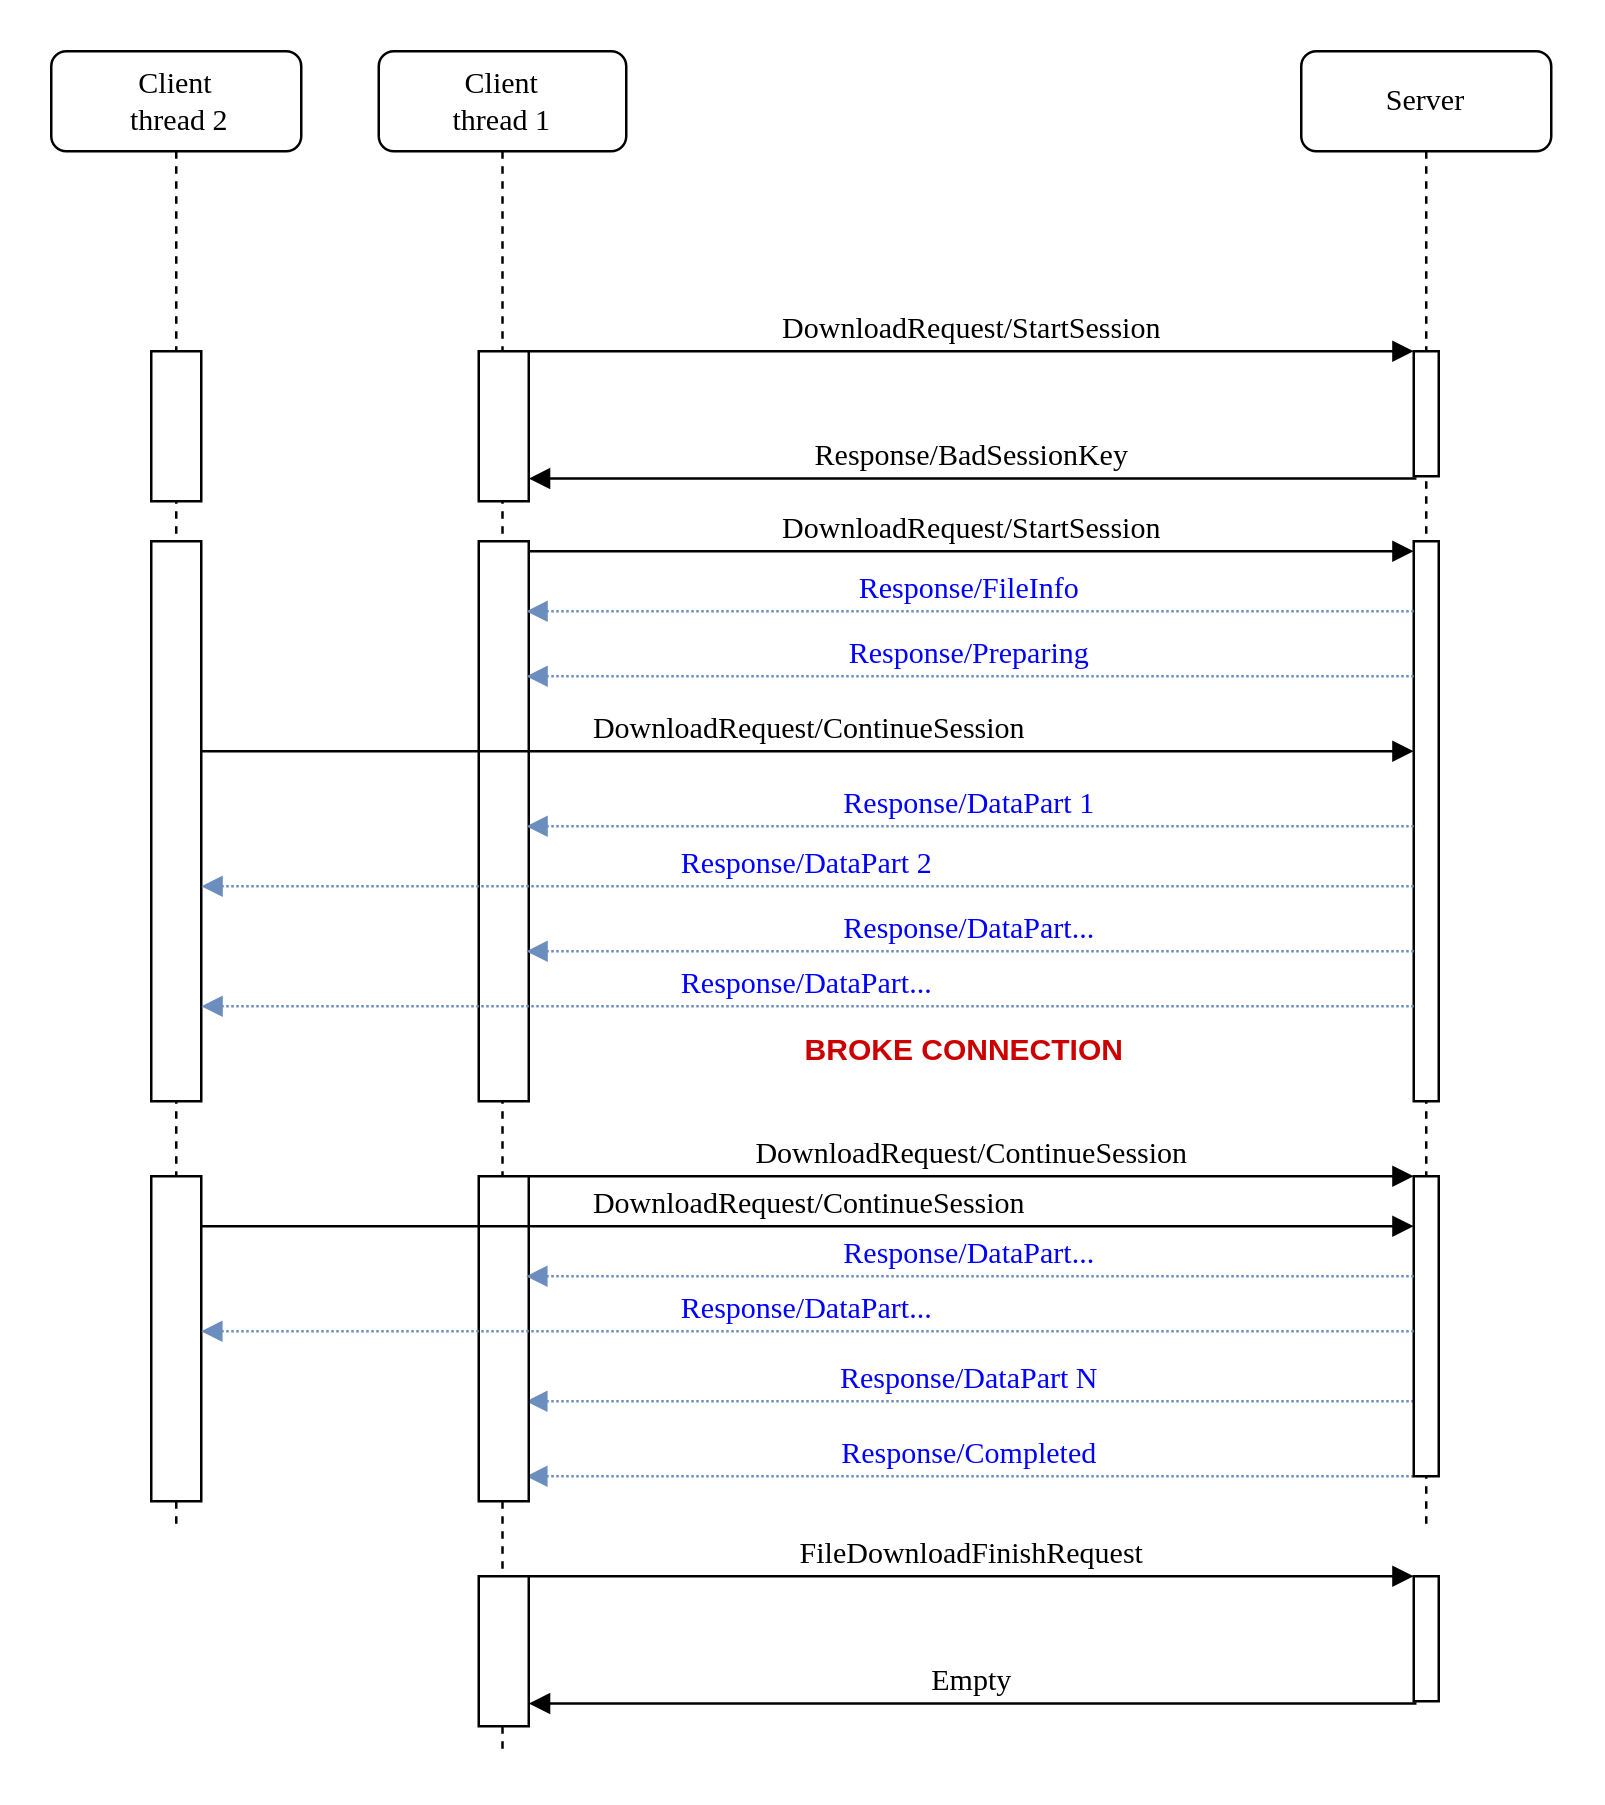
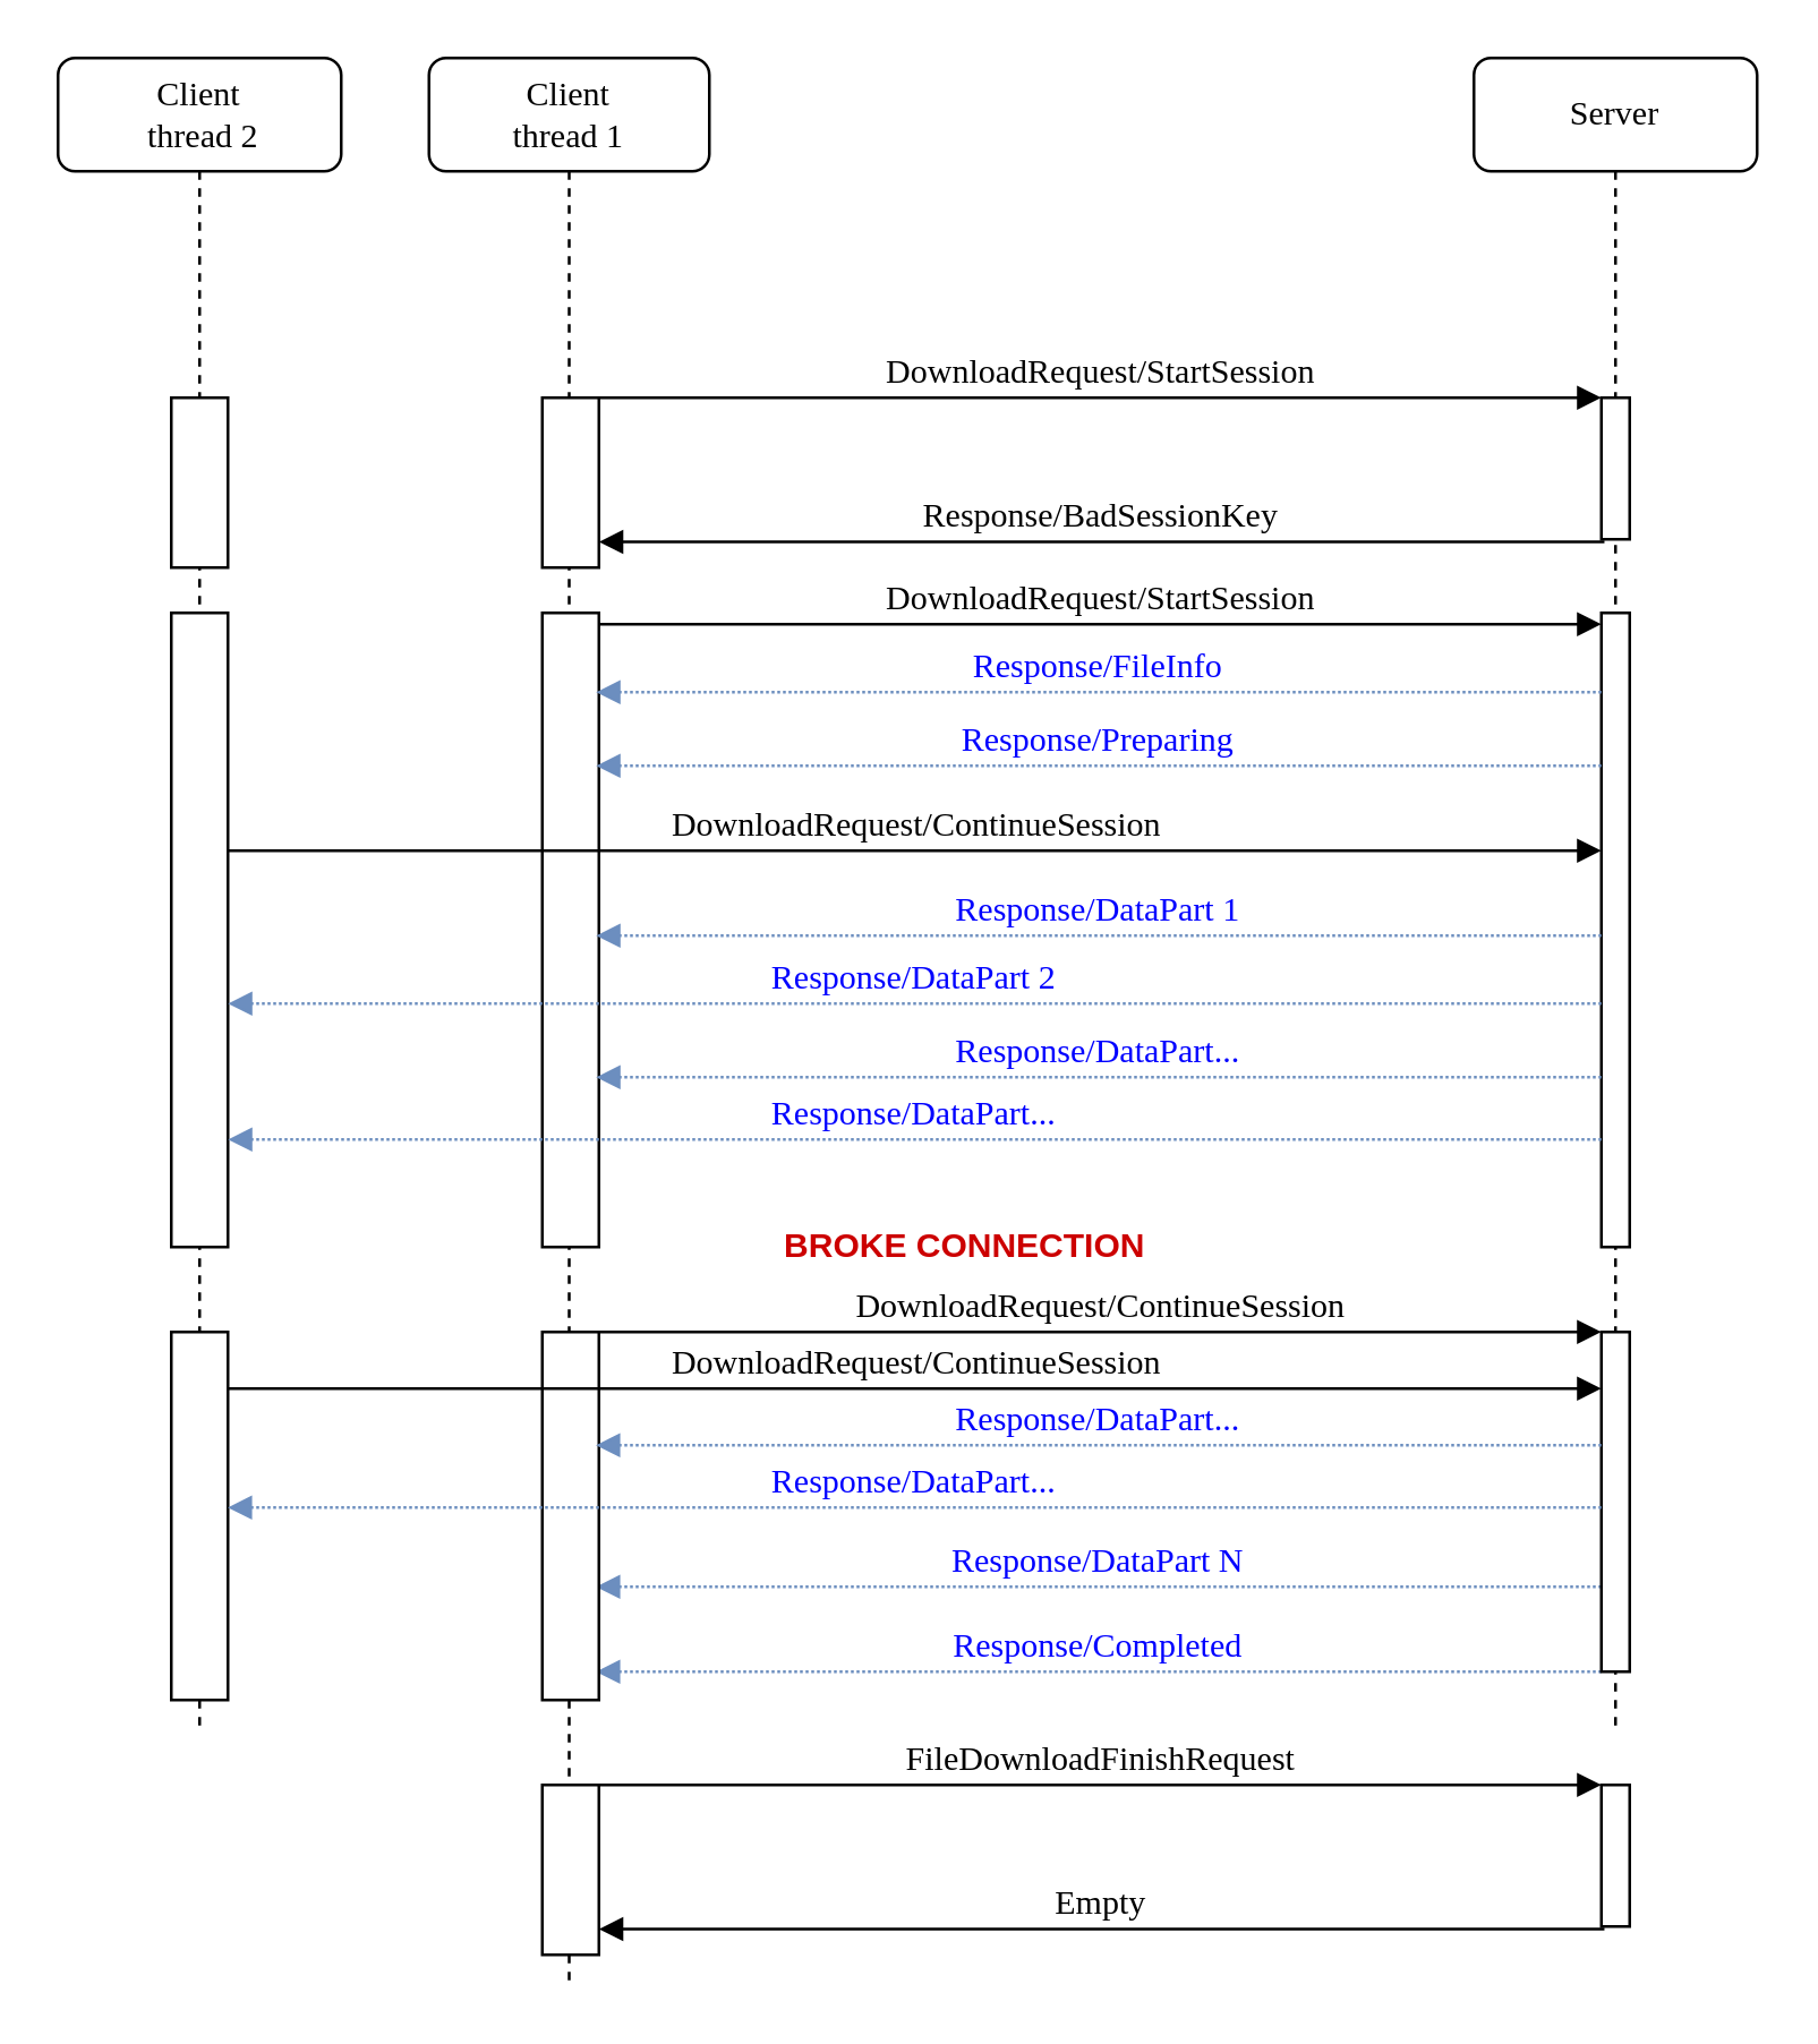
  <mxCell id="0" />
  <mxCell id="1" parent="0" />
  <mxCell id="2" value="Server" style="shape=umlLifeline;perimeter=lifelinePerimeter;whiteSpace=wrap;html=1;container=1;collapsible=0;recursiveResize=0;outlineConnect=0;rounded=1;shadow=0;comic=0;labelBackgroundColor=none;strokeWidth=1;fontFamily=Verdana;fontSize=12;align=center;" parent="1" vertex="1"><mxGeometry x="520" y="20" width="100" height="590" as="geometry" /></mxCell>
  <mxCell id="3" value="" style="html=1;points=[];perimeter=orthogonalPerimeter;rounded=0;shadow=0;comic=0;labelBackgroundColor=none;strokeWidth=1;fontFamily=Verdana;fontSize=12;align=center;" parent="2" vertex="1"><mxGeometry x="45" y="120" width="10" height="50" as="geometry" /></mxCell>
  <mxCell id="4" value="" style="html=1;points=[];perimeter=orthogonalPerimeter;rounded=0;shadow=0;comic=0;labelBackgroundColor=none;strokeWidth=1;fontFamily=Verdana;fontSize=12;align=center;" parent="2" vertex="1"><mxGeometry x="45" y="196" width="10" height="224" as="geometry" /></mxCell>
  <mxCell id="5" value="Client&lt;br&gt;thread 1" style="shape=umlLifeline;perimeter=lifelinePerimeter;whiteSpace=wrap;html=1;container=1;collapsible=0;recursiveResize=0;outlineConnect=0;rounded=1;shadow=0;comic=0;labelBackgroundColor=none;strokeWidth=1;fontFamily=Verdana;fontSize=12;align=center;" parent="1" vertex="1"><mxGeometry x="151" y="20" width="99" height="680" as="geometry" /></mxCell>
  <mxCell id="6" value="" style="html=1;points=[];perimeter=orthogonalPerimeter;rounded=0;shadow=0;comic=0;labelBackgroundColor=none;strokeWidth=1;fontFamily=Verdana;fontSize=12;align=center;" parent="5" vertex="1"><mxGeometry x="40" y="120" width="20" height="60" as="geometry" /></mxCell>
  <mxCell id="7" value="" style="html=1;points=[];perimeter=orthogonalPerimeter;rounded=0;shadow=0;comic=0;labelBackgroundColor=none;strokeWidth=1;fontFamily=Verdana;fontSize=12;align=center;" parent="5" vertex="1"><mxGeometry x="40" y="196" width="20" height="224" as="geometry" /></mxCell>
  <mxCell id="8" value="DownloadRequest/StartSession" style="html=1;verticalAlign=bottom;endArrow=block;entryX=0;entryY=0;labelBackgroundColor=none;fontFamily=Verdana;fontSize=12;edgeStyle=elbowEdgeStyle;elbow=vertical;" parent="1" source="6" target="3" edge="1"><mxGeometry relative="1" as="geometry"><mxPoint x="470" y="150" as="sourcePoint" /></mxGeometry></mxCell>
  <mxCell id="9" value="Response/BadSessionKey" style="html=1;verticalAlign=bottom;endArrow=block;labelBackgroundColor=none;fontFamily=Verdana;fontSize=12;elbow=vertical;exitX=0.109;exitY=1.018;exitDx=0;exitDy=0;exitPerimeter=0;" parent="1" source="3" target="6" edge="1"><mxGeometry relative="1" as="geometry"><mxPoint x="540" y="197" as="sourcePoint" /><mxPoint x="200.5" y="202" as="targetPoint" /></mxGeometry></mxCell>
  <mxCell id="10" value="DownloadRequest/StartSession" style="html=1;verticalAlign=bottom;endArrow=block;labelBackgroundColor=none;fontFamily=Verdana;fontSize=12;edgeStyle=elbowEdgeStyle;elbow=vertical;" parent="1" source="7" target="4" edge="1"><mxGeometry relative="1" as="geometry"><mxPoint x="210" y="220.167" as="sourcePoint" /><mxPoint x="534" y="220" as="targetPoint" /><Array as="points"><mxPoint x="270" y="220" /></Array></mxGeometry></mxCell>
  <mxCell id="11" value="Response/FileInfo" style="html=1;verticalAlign=bottom;endArrow=block;labelBackgroundColor=none;fontFamily=Verdana;fontSize=12;elbow=vertical;dashed=1;dashPattern=1 1;fillColor=#dae8fc;strokeColor=#6c8ebf;fontColor=#0000FF;" parent="1" source="4" edge="1"><mxGeometry relative="1" as="geometry"><mxPoint x="535.09" y="244" as="sourcePoint" /><mxPoint x="210" y="244" as="targetPoint" /></mxGeometry></mxCell>
  <mxCell id="12" value="Response/Preparing" style="html=1;verticalAlign=bottom;endArrow=block;labelBackgroundColor=none;fontFamily=Verdana;fontSize=12;elbow=vertical;dashed=1;dashPattern=1 1;fillColor=#dae8fc;strokeColor=#6c8ebf;fontColor=#0000FF;" parent="1" source="4" edge="1"><mxGeometry relative="1" as="geometry"><mxPoint x="535.09" y="270" as="sourcePoint" /><mxPoint x="210" y="270" as="targetPoint" /></mxGeometry></mxCell>
  <mxCell id="13" value="Response/DataPart 1" style="html=1;verticalAlign=bottom;endArrow=block;labelBackgroundColor=none;fontFamily=Verdana;fontSize=12;elbow=vertical;dashed=1;dashPattern=1 1;fillColor=#dae8fc;strokeColor=#6c8ebf;fontColor=#0000FF;" parent="1" source="4" edge="1"><mxGeometry relative="1" as="geometry"><mxPoint x="535.09" y="330" as="sourcePoint" /><mxPoint x="210" y="330" as="targetPoint" /></mxGeometry></mxCell>
  <mxCell id="14" value="Response/DataPart..." style="html=1;verticalAlign=bottom;endArrow=block;labelBackgroundColor=none;fontFamily=Verdana;fontSize=12;elbow=vertical;dashed=1;dashPattern=1 1;fillColor=#dae8fc;strokeColor=#6c8ebf;fontColor=#0000FF;" parent="1" source="4" edge="1"><mxGeometry relative="1" as="geometry"><mxPoint x="535.09" y="380" as="sourcePoint" /><mxPoint x="210" y="380" as="targetPoint" /></mxGeometry></mxCell>
  <mxCell id="15" value="Response/DataPart N" style="html=1;verticalAlign=bottom;endArrow=block;labelBackgroundColor=none;fontFamily=Verdana;fontSize=12;elbow=vertical;dashed=1;dashPattern=1 1;fillColor=#dae8fc;strokeColor=#6c8ebf;fontColor=#0000FF;" parent="1" source="25" edge="1"><mxGeometry relative="1" as="geometry"><mxPoint x="535" y="560" as="sourcePoint" /><mxPoint x="209.91" y="560" as="targetPoint" /></mxGeometry></mxCell>
  <mxCell id="16" value="Response/Completed" style="html=1;verticalAlign=bottom;endArrow=block;labelBackgroundColor=none;fontFamily=Verdana;fontSize=12;elbow=vertical;dashed=1;dashPattern=1 1;fillColor=#dae8fc;strokeColor=#6c8ebf;fontColor=#0000FF;" parent="1" source="25" edge="1"><mxGeometry relative="1" as="geometry"><mxPoint x="535" y="590" as="sourcePoint" /><mxPoint x="209.91" y="590" as="targetPoint" /></mxGeometry></mxCell>
  <mxCell id="17" value="Client&lt;br&gt;&amp;nbsp;thread 2" style="shape=umlLifeline;perimeter=lifelinePerimeter;whiteSpace=wrap;html=1;container=1;collapsible=0;recursiveResize=0;outlineConnect=0;rounded=1;shadow=0;comic=0;labelBackgroundColor=none;strokeWidth=1;fontFamily=Verdana;fontSize=12;align=center;" parent="1" vertex="1"><mxGeometry x="20" y="20" width="100" height="590" as="geometry" /></mxCell>
  <mxCell id="18" value="" style="html=1;points=[];perimeter=orthogonalPerimeter;rounded=0;shadow=0;comic=0;labelBackgroundColor=none;strokeWidth=1;fontFamily=Verdana;fontSize=12;align=center;" parent="17" vertex="1"><mxGeometry x="40" y="120" width="20" height="60" as="geometry" /></mxCell>
  <mxCell id="19" value="" style="html=1;points=[];perimeter=orthogonalPerimeter;rounded=0;shadow=0;comic=0;labelBackgroundColor=none;strokeWidth=1;fontFamily=Verdana;fontSize=12;align=center;" parent="17" vertex="1"><mxGeometry x="40" y="196" width="20" height="224" as="geometry" /></mxCell>
  <mxCell id="20" value="DownloadRequest/ContinueSession" style="html=1;verticalAlign=bottom;endArrow=block;labelBackgroundColor=none;fontFamily=Verdana;fontSize=12;edgeStyle=elbowEdgeStyle;elbow=vertical;" parent="1" target="4" edge="1"><mxGeometry relative="1" as="geometry"><mxPoint x="80" y="300" as="sourcePoint" /><mxPoint x="530" y="300" as="targetPoint" /><Array as="points"><mxPoint x="189" y="300" /></Array></mxGeometry></mxCell>
  <mxCell id="21" value="Response/DataPart 2" style="html=1;verticalAlign=bottom;endArrow=block;labelBackgroundColor=none;fontFamily=Verdana;fontSize=12;elbow=vertical;dashed=1;dashPattern=1 1;fillColor=#dae8fc;strokeColor=#6c8ebf;fontColor=#0000FF;" parent="1" source="4" edge="1"><mxGeometry relative="1" as="geometry"><mxPoint x="539.5" y="354" as="sourcePoint" /><mxPoint x="80" y="354" as="targetPoint" /></mxGeometry></mxCell>
  <mxCell id="22" value="Response/DataPart..." style="html=1;verticalAlign=bottom;endArrow=block;labelBackgroundColor=none;fontFamily=Verdana;fontSize=12;elbow=vertical;dashed=1;dashPattern=1 1;fillColor=#dae8fc;strokeColor=#6c8ebf;fontColor=#0000FF;" parent="1" source="4" edge="1"><mxGeometry relative="1" as="geometry"><mxPoint x="530" y="402" as="sourcePoint" /><mxPoint x="80" y="402" as="targetPoint" /></mxGeometry></mxCell>
  <mxCell id="23" value="" style="html=1;points=[];perimeter=orthogonalPerimeter;rounded=0;shadow=0;comic=0;labelBackgroundColor=none;strokeWidth=1;fontFamily=Verdana;fontSize=12;align=center;" parent="1" vertex="1"><mxGeometry x="191" y="470" width="20" height="130" as="geometry" /></mxCell>
  <mxCell id="24" value="DownloadRequest/ContinueSession" style="html=1;verticalAlign=bottom;endArrow=block;labelBackgroundColor=none;fontFamily=Verdana;fontSize=12;edgeStyle=elbowEdgeStyle;elbow=vertical;" parent="1" target="25" edge="1"><mxGeometry relative="1" as="geometry"><mxPoint x="211" y="470" as="sourcePoint" /><mxPoint x="535" y="470" as="targetPoint" /><Array as="points"><mxPoint x="270" y="470" /></Array></mxGeometry></mxCell>
  <mxCell id="25" value="" style="html=1;points=[];perimeter=orthogonalPerimeter;rounded=0;shadow=0;comic=0;labelBackgroundColor=none;strokeWidth=1;fontFamily=Verdana;fontSize=12;align=center;" parent="1" vertex="1"><mxGeometry x="565" y="470" width="10" height="120" as="geometry" /></mxCell>
  <mxCell id="26" value="DownloadRequest/ContinueSession" style="html=1;verticalAlign=bottom;endArrow=block;labelBackgroundColor=none;fontFamily=Verdana;fontSize=12;edgeStyle=elbowEdgeStyle;elbow=vertical;" parent="1" edge="1"><mxGeometry relative="1" as="geometry"><mxPoint x="80" y="490" as="sourcePoint" /><mxPoint x="565" y="490" as="targetPoint" /><Array as="points"><mxPoint x="189" y="490" /></Array></mxGeometry></mxCell>
  <mxCell id="27" value="" style="html=1;points=[];perimeter=orthogonalPerimeter;rounded=0;shadow=0;comic=0;labelBackgroundColor=none;strokeWidth=1;fontFamily=Verdana;fontSize=12;align=center;" parent="1" vertex="1"><mxGeometry x="60" y="470" width="20" height="130" as="geometry" /></mxCell>
  <mxCell id="28" value="Response/DataPart..." style="html=1;verticalAlign=bottom;endArrow=block;labelBackgroundColor=none;fontFamily=Verdana;fontSize=12;elbow=vertical;dashed=1;dashPattern=1 1;fillColor=#dae8fc;strokeColor=#6c8ebf;fontColor=#0000FF;" parent="1" source="25" edge="1"><mxGeometry relative="1" as="geometry"><mxPoint x="535" y="510" as="sourcePoint" /><mxPoint x="209.91" y="510" as="targetPoint" /></mxGeometry></mxCell>
  <mxCell id="29" value="Response/DataPart..." style="html=1;verticalAlign=bottom;endArrow=block;labelBackgroundColor=none;fontFamily=Verdana;fontSize=12;elbow=vertical;dashed=1;dashPattern=1 1;fillColor=#dae8fc;strokeColor=#6c8ebf;fontColor=#0000FF;" parent="1" source="25" edge="1"><mxGeometry relative="1" as="geometry"><mxPoint x="534.91" y="532" as="sourcePoint" /><mxPoint x="79.91" y="532" as="targetPoint" /></mxGeometry></mxCell>
- <mxCell id="30" value="BROKE CONNECTION" style="text;html=1;strokeColor=none;fillColor=none;align=center;verticalAlign=middle;whiteSpace=wrap;rounded=0;fontColor=#CC0000;fontStyle=1" parent="1" vertex="1"><mxGeometry x="295" y="410" width="181" height="20" as="geometry" /></mxCell>
+ <mxCell id="30" value="BROKE CONNECTION" style="text;html=1;strokeColor=none;fillColor=none;align=center;verticalAlign=middle;whiteSpace=wrap;rounded=0;fontColor=#CC0000;fontStyle=1" parent="1" vertex="1"><mxGeometry y="430" width="181" height="20" as="geometry" x="250" /></mxCell>
  <mxCell id="31" value="" style="html=1;points=[];perimeter=orthogonalPerimeter;rounded=0;shadow=0;comic=0;labelBackgroundColor=none;strokeWidth=1;fontFamily=Verdana;fontSize=12;align=center;" vertex="1" parent="1"><mxGeometry x="565" y="630" width="10" height="50" as="geometry" /></mxCell>
  <mxCell id="32" value="" style="html=1;points=[];perimeter=orthogonalPerimeter;rounded=0;shadow=0;comic=0;labelBackgroundColor=none;strokeWidth=1;fontFamily=Verdana;fontSize=12;align=center;" vertex="1" parent="1"><mxGeometry x="191" y="630" width="20" height="60" as="geometry" /></mxCell>
  <mxCell id="33" value="FileDownloadFinishRequest" style="html=1;verticalAlign=bottom;endArrow=block;entryX=0;entryY=0;labelBackgroundColor=none;fontFamily=Verdana;fontSize=12;edgeStyle=elbowEdgeStyle;elbow=vertical;" edge="1" parent="1" source="32" target="31"><mxGeometry relative="1" as="geometry"><mxPoint x="470" y="640" as="sourcePoint" /></mxGeometry></mxCell>
  <mxCell id="34" value="Empty" style="html=1;verticalAlign=bottom;endArrow=block;labelBackgroundColor=none;fontFamily=Verdana;fontSize=12;elbow=vertical;exitX=0.109;exitY=1.018;exitDx=0;exitDy=0;exitPerimeter=0;" edge="1" parent="1" source="31" target="32"><mxGeometry relative="1" as="geometry"><mxPoint x="540" y="687" as="sourcePoint" /><mxPoint x="200.5" y="692" as="targetPoint" /></mxGeometry></mxCell>
